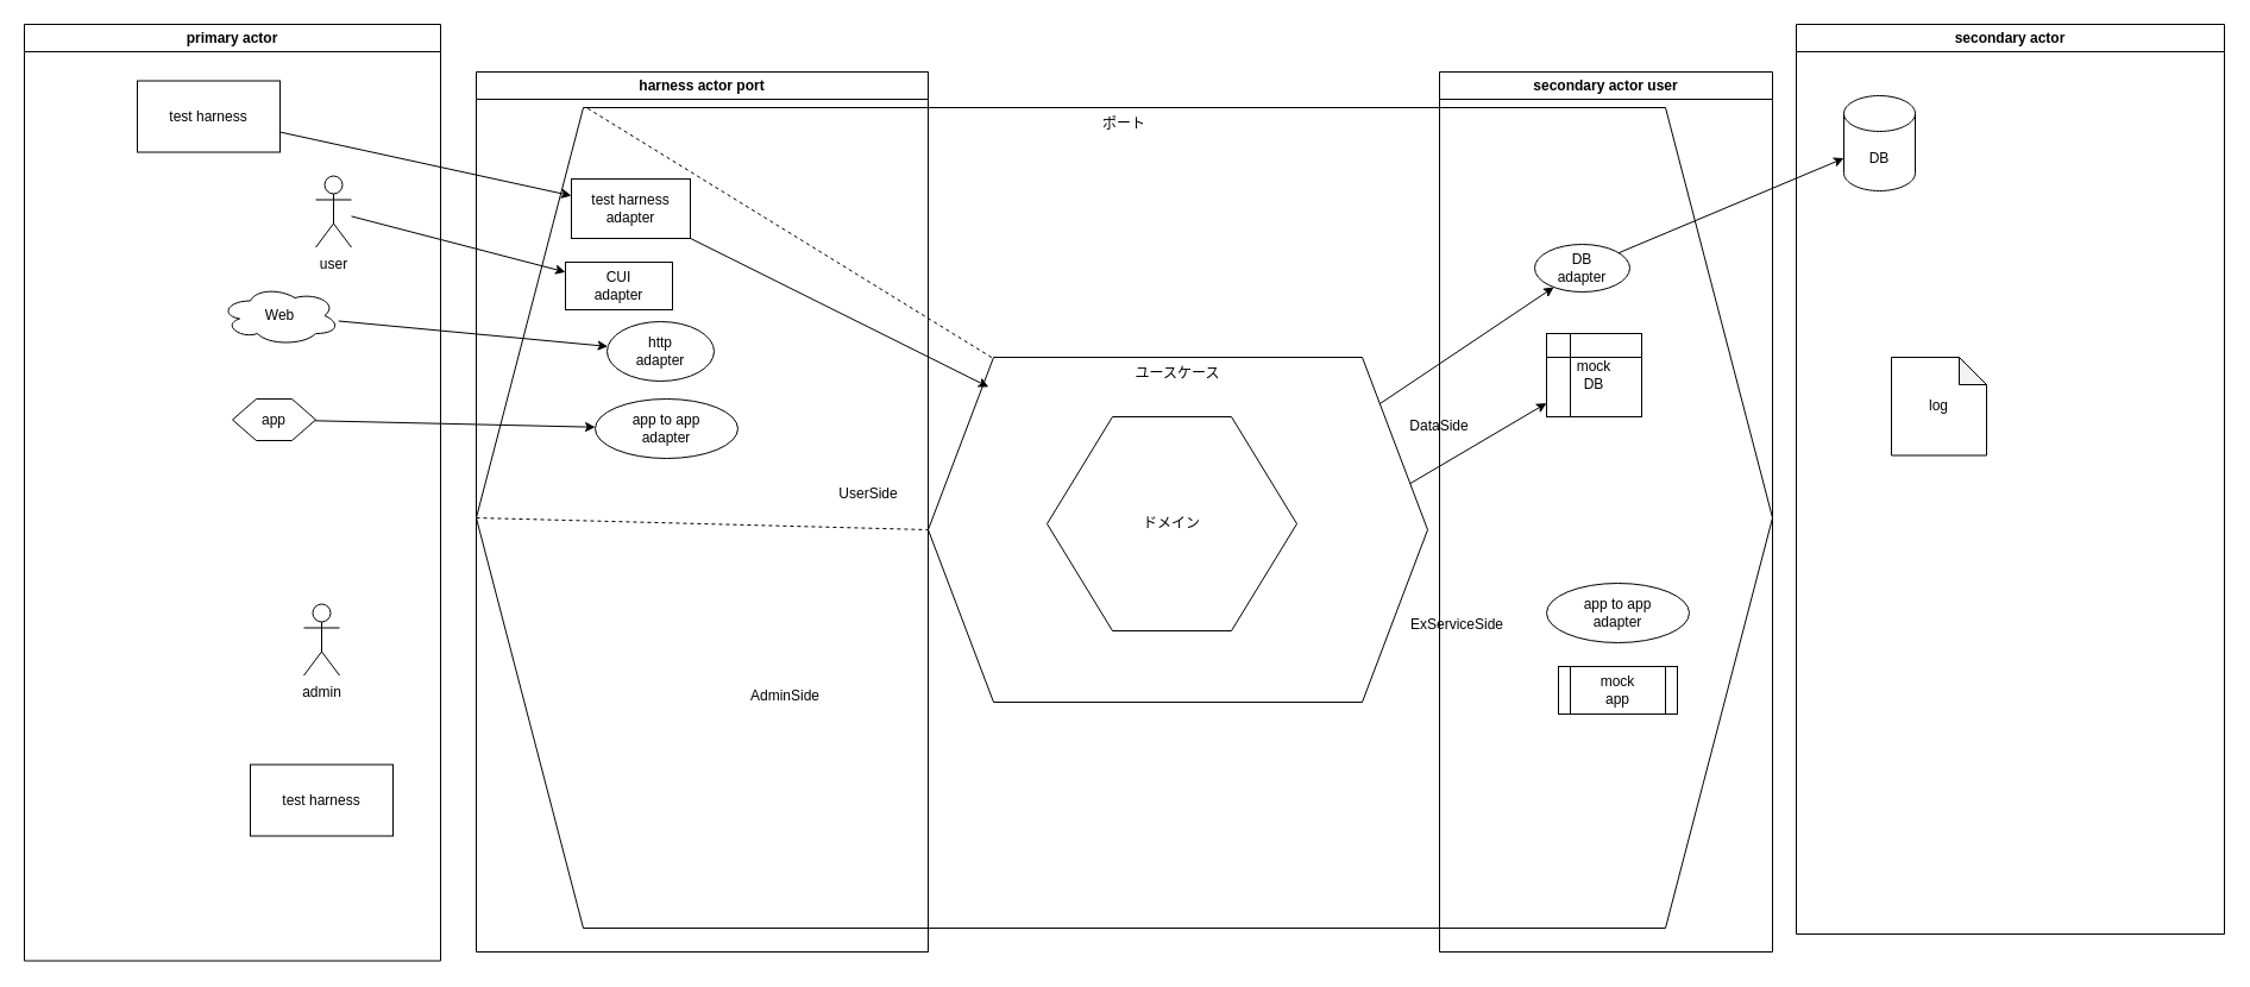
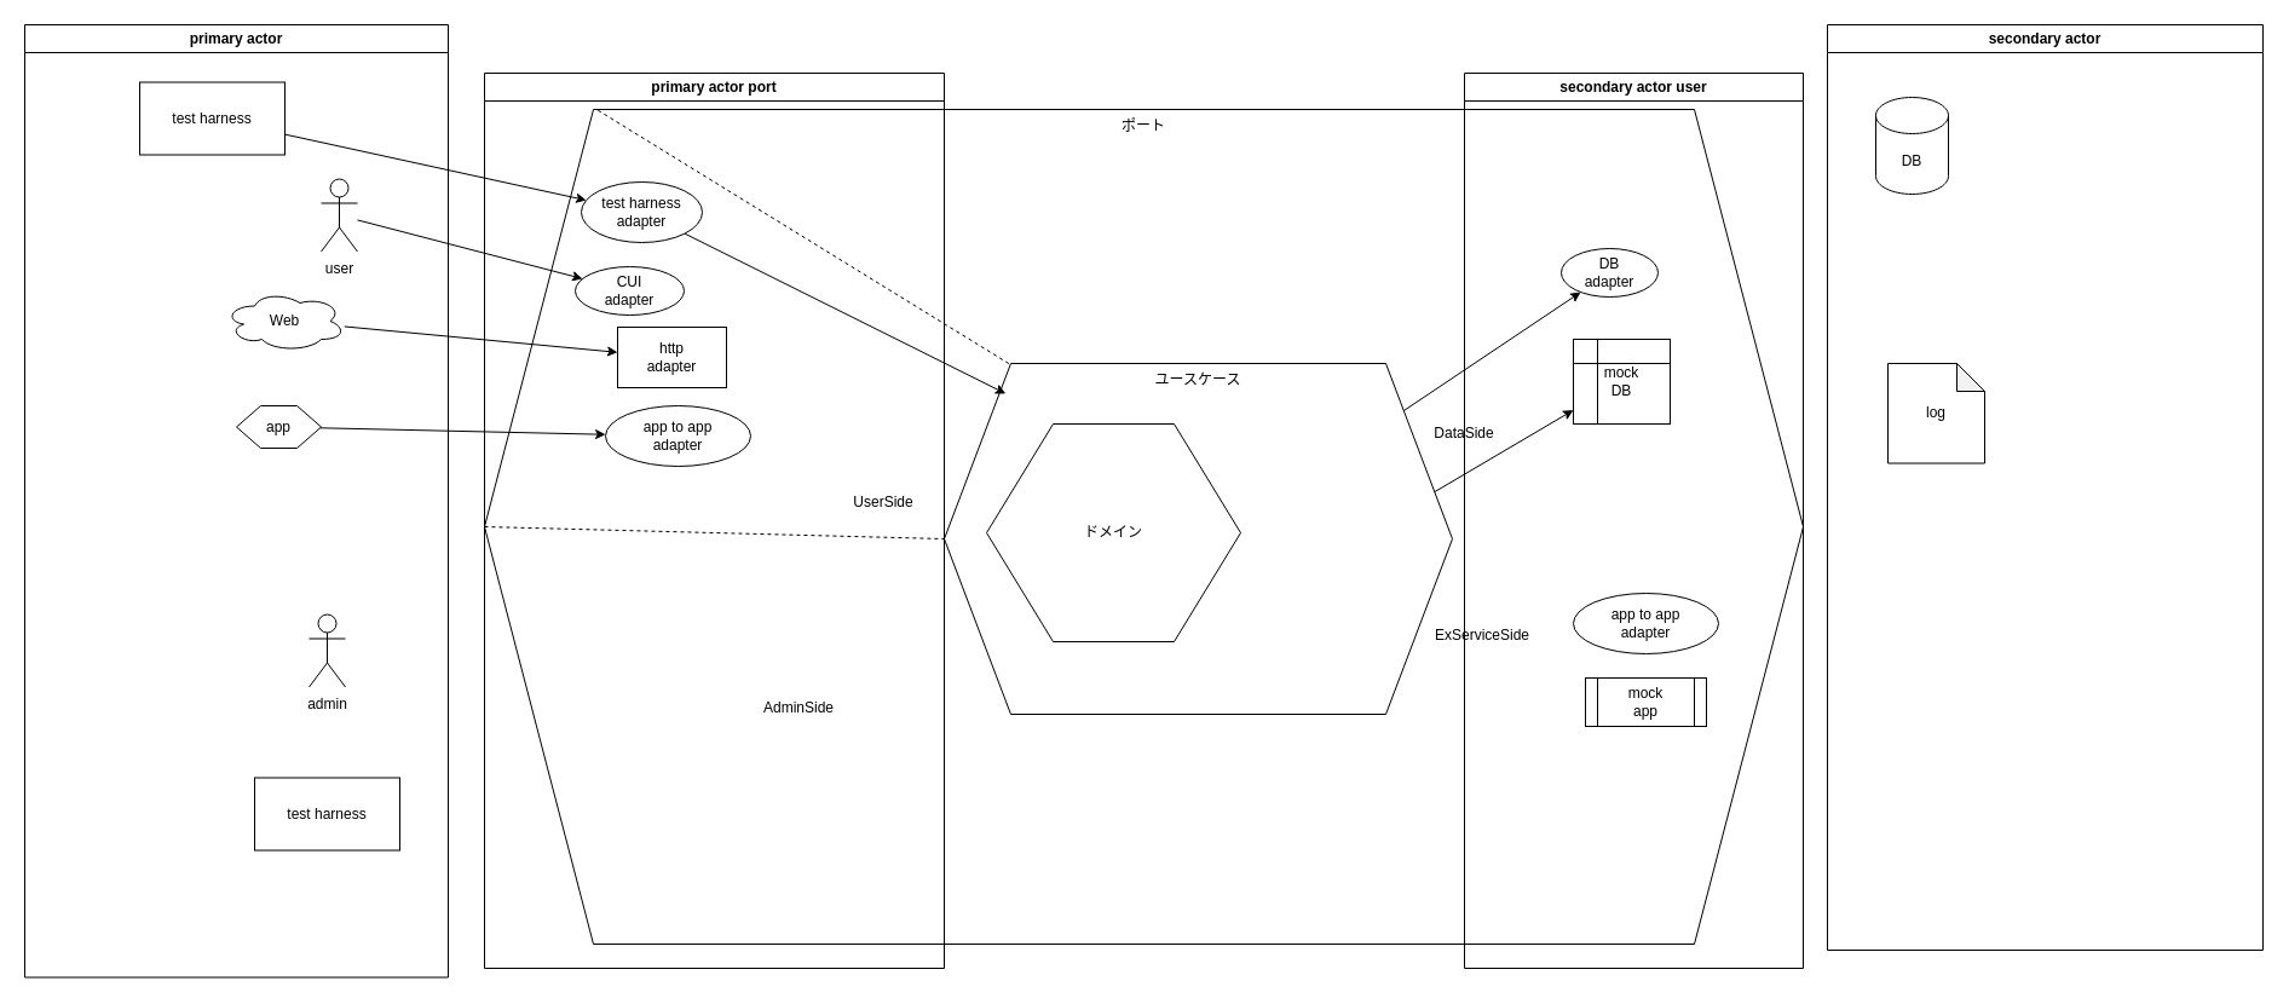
  <mxCell id="0" />
  <mxCell id="1" parent="0" />
  <mxCell id="2" value="ポート" style="shape=hexagon;perimeter=hexagonPerimeter2;whiteSpace=wrap;html=1;fixedSize=1;size=90;verticalAlign=top;" parent="1" vertex="1"><mxGeometry x="400" y="90" width="1090" height="690" as="geometry" /></mxCell>
  <mxCell id="3" value="ユースケース" style="shape=hexagon;perimeter=hexagonPerimeter2;whiteSpace=wrap;html=1;fixedSize=1;size=55;verticalAlign=top;" parent="1" vertex="1"><mxGeometry x="780" y="300" width="420" height="290" as="geometry" /></mxCell>
- <mxCell id="4" value="ドメイン" style="shape=hexagon;perimeter=hexagonPerimeter2;whiteSpace=wrap;html=1;fixedSize=1;size=55;" parent="1" vertex="1"><mxGeometry x="880" y="350" width="210" height="180" as="geometry" /></mxCell>
+ <mxCell id="4" value="ドメイン" style="shape=hexagon;perimeter=hexagonPerimeter2;whiteSpace=wrap;html=1;fixedSize=1;size=55;" parent="1" vertex="1"><mxGeometry x="815" y="350" width="210" height="180" as="geometry" /></mxCell>
  <mxCell id="5" value="&lt;div&gt;DataSide&lt;/div&gt;" style="text;html=1;align=center;verticalAlign=middle;whiteSpace=wrap;rounded=0;" parent="1" vertex="1"><mxGeometry x="1180" y="342.5" width="60" height="30" as="geometry" /></mxCell>
  <mxCell id="6" value="&lt;div&gt;mock&lt;/div&gt;&lt;div&gt;DB&lt;br&gt;&lt;/div&gt;" style="shape=internalStorage;whiteSpace=wrap;html=1;backgroundOutline=1;" parent="1" vertex="1"><mxGeometry x="1300" y="280" width="80" height="70" as="geometry" /></mxCell>
  <mxCell id="7" value="AdminSide" style="text;html=1;align=center;verticalAlign=middle;whiteSpace=wrap;rounded=0;" parent="1" vertex="1"><mxGeometry x="630" y="570" width="60" height="30" as="geometry" /></mxCell>
  <mxCell id="8" value="&lt;div&gt;DB&lt;/div&gt;&lt;div&gt;adapter&lt;br&gt;&lt;/div&gt;" style="ellipse;whiteSpace=wrap;html=1;" parent="1" vertex="1"><mxGeometry x="1290" y="205" width="80" height="40" as="geometry" /></mxCell>
  <mxCell id="9" value="" style="endArrow=classic;html=1;rounded=0;" edge="1" parent="1" source="21" target="35"><mxGeometry width="50" height="50" relative="1" as="geometry"><mxPoint x="800" y="370" as="sourcePoint" /><mxPoint x="850" y="320" as="targetPoint" /></mxGeometry></mxCell>
  <mxCell id="10" value="" style="endArrow=classic;html=1;rounded=0;" edge="1" parent="1" source="23" target="33"><mxGeometry width="50" height="50" relative="1" as="geometry"><mxPoint x="800" y="370" as="sourcePoint" /><mxPoint x="850" y="320" as="targetPoint" /></mxGeometry></mxCell>
  <mxCell id="11" value="" style="endArrow=classic;html=1;rounded=0;" edge="1" parent="1" source="24" target="32"><mxGeometry width="50" height="50" relative="1" as="geometry"><mxPoint x="800" y="370" as="sourcePoint" /><mxPoint x="850" y="320" as="targetPoint" /></mxGeometry></mxCell>
  <mxCell id="12" value="" style="endArrow=classic;html=1;rounded=0;" edge="1" parent="1" source="22" target="34"><mxGeometry width="50" height="50" relative="1" as="geometry"><mxPoint x="800" y="370" as="sourcePoint" /><mxPoint x="850" y="320" as="targetPoint" /></mxGeometry></mxCell>
  <mxCell id="13" value="" style="endArrow=classic;html=1;rounded=0;entryX=0.121;entryY=0.086;entryDx=0;entryDy=0;entryPerimeter=0;" edge="1" parent="1" source="35" target="3"><mxGeometry width="50" height="50" relative="1" as="geometry"><mxPoint x="800" y="370" as="sourcePoint" /><mxPoint x="850" y="320" as="targetPoint" /></mxGeometry></mxCell>
  <mxCell id="14" value="" style="endArrow=classic;html=1;rounded=0;exitX=0.904;exitY=0.135;exitDx=0;exitDy=0;exitPerimeter=0;" edge="1" parent="1" source="3" target="8"><mxGeometry width="50" height="50" relative="1" as="geometry"><mxPoint x="800" y="380" as="sourcePoint" /><mxPoint x="850" y="330" as="targetPoint" /></mxGeometry></mxCell>
  <mxCell id="15" value="" style="endArrow=classic;html=1;rounded=0;exitX=0.965;exitY=0.366;exitDx=0;exitDy=0;exitPerimeter=0;" edge="1" parent="1" source="3" target="6"><mxGeometry width="50" height="50" relative="1" as="geometry"><mxPoint x="800" y="380" as="sourcePoint" /><mxPoint x="850" y="330" as="targetPoint" /></mxGeometry></mxCell>
- <mxCell id="16" value="" style="endArrow=classic;html=1;rounded=0;" edge="1" parent="1" source="8" target="28"><mxGeometry width="50" height="50" relative="1" as="geometry"><mxPoint x="900" y="380" as="sourcePoint" /><mxPoint x="950" y="330" as="targetPoint" /></mxGeometry></mxCell>
  <mxCell id="17" value="&lt;div&gt;ExServiceSide&lt;/div&gt;" style="text;html=1;align=center;verticalAlign=middle;whiteSpace=wrap;rounded=0;" vertex="1" parent="1"><mxGeometry x="1170" y="510" width="110" height="30" as="geometry" /></mxCell>
  <mxCell id="18" value="&lt;div&gt;app to app&lt;/div&gt;&lt;div&gt;adapter&lt;br&gt;&lt;/div&gt;" style="ellipse;whiteSpace=wrap;html=1;" vertex="1" parent="1"><mxGeometry x="1300" y="490" width="120" height="50" as="geometry" /></mxCell>
  <mxCell id="19" value="&lt;div&gt;mock&lt;/div&gt;&lt;div&gt;app&lt;br&gt;&lt;/div&gt;" style="shape=process;whiteSpace=wrap;html=1;backgroundOutline=1;" vertex="1" parent="1"><mxGeometry x="1310" y="560" width="100" height="40" as="geometry" /></mxCell>
  <mxCell id="20" value="primary actor" style="swimlane;whiteSpace=wrap;html=1;" vertex="1" parent="1"><mxGeometry x="20" y="20" width="350" height="787.5" as="geometry" /></mxCell>
  <mxCell id="21" value="test harness" style="rounded=0;whiteSpace=wrap;html=1;" vertex="1" parent="20"><mxGeometry x="95" y="47.5" width="120" height="60" as="geometry" /></mxCell>
  <mxCell id="22" value="user" style="shape=umlActor;verticalLabelPosition=bottom;verticalAlign=top;html=1;outlineConnect=0;" parent="20" vertex="1"><mxGeometry x="245" y="127.5" width="30" height="60" as="geometry" /></mxCell>
  <mxCell id="23" value="Web" style="ellipse;shape=cloud;whiteSpace=wrap;html=1;" parent="20" vertex="1"><mxGeometry x="165" y="220" width="100" height="50" as="geometry" /></mxCell>
  <mxCell id="24" value="app" style="shape=hexagon;perimeter=hexagonPerimeter2;whiteSpace=wrap;html=1;fixedSize=1;" parent="20" vertex="1"><mxGeometry x="175" y="315" width="70" height="35" as="geometry" /></mxCell>
  <mxCell id="25" value="admin" style="shape=umlActor;verticalLabelPosition=bottom;verticalAlign=top;html=1;outlineConnect=0;" vertex="1" parent="20"><mxGeometry x="235" y="487.5" width="30" height="60" as="geometry" /></mxCell>
  <mxCell id="26" value="test harness" style="rounded=0;whiteSpace=wrap;html=1;" vertex="1" parent="20"><mxGeometry x="190" y="622.5" width="120" height="60" as="geometry" /></mxCell>
  <mxCell id="27" value="secondary actor" style="swimlane;whiteSpace=wrap;html=1;" vertex="1" parent="1"><mxGeometry x="1510" y="20" width="360" height="765" as="geometry" /></mxCell>
  <mxCell id="28" value="DB" style="shape=cylinder3;whiteSpace=wrap;html=1;boundedLbl=1;backgroundOutline=1;size=15;" parent="27" vertex="1"><mxGeometry x="40" y="60" width="60" height="80" as="geometry" /></mxCell>
- <mxCell id="29" value="log" style="shape=note;whiteSpace=wrap;html=1;backgroundOutline=1;darkOpacity=0.05;size=23;" parent="27" vertex="1"><mxGeometry x="80" y="280" width="80" height="82.5" as="geometry" /></mxCell>
+ <mxCell id="29" value="log" style="shape=note;whiteSpace=wrap;html=1;backgroundOutline=1;darkOpacity=0.05;size=23;" parent="27" vertex="1"><mxGeometry x="50" y="280" width="80" height="82.5" as="geometry" /></mxCell>
  <mxCell id="30" value="secondary actor user" style="swimlane;whiteSpace=wrap;html=1;" vertex="1" parent="1"><mxGeometry x="1210" y="60" width="280" height="740" as="geometry" /></mxCell>
- <mxCell id="31" value="harness actor port" style="swimlane;whiteSpace=wrap;html=1;" vertex="1" parent="1"><mxGeometry x="400" y="60" width="380" height="740" as="geometry" /></mxCell>
+ <mxCell id="31" value="primary actor port" style="swimlane;whiteSpace=wrap;html=1;" vertex="1" parent="1"><mxGeometry x="400" y="60" width="380" height="740" as="geometry" /></mxCell>
  <mxCell id="32" value="&lt;div&gt;app to app&lt;/div&gt;&lt;div&gt;adapter&lt;br&gt;&lt;/div&gt;" style="ellipse;whiteSpace=wrap;html=1;" parent="31" vertex="1"><mxGeometry x="100" y="275" width="120" height="50" as="geometry" /></mxCell>
- <mxCell id="33" value="&lt;div&gt;http&lt;/div&gt;&lt;div&gt;adapter&lt;br&gt;&lt;/div&gt;" style="ellipse;whiteSpace=wrap;html=1;" parent="31" vertex="1"><mxGeometry x="110" y="210" width="90" height="50" as="geometry" /></mxCell>
- <mxCell id="34" value="&lt;div&gt;CUI&lt;/div&gt;&lt;div&gt;adapter&lt;br&gt;&lt;/div&gt;" style="whiteSpace=wrap;html=1;rounded=0;" parent="31" vertex="1"><mxGeometry x="75" y="160" width="90" height="40" as="geometry" /></mxCell>
- <mxCell id="35" value="&lt;div&gt;test harness&lt;/div&gt;&lt;div&gt;adapter&lt;br&gt;&lt;/div&gt;" style="whiteSpace=wrap;html=1;rounded=0;" parent="31" vertex="1"><mxGeometry x="80" y="90" width="100" height="50" as="geometry" /></mxCell>
+ <mxCell id="33" value="&lt;div&gt;http&lt;/div&gt;&lt;div&gt;adapter&lt;br&gt;&lt;/div&gt;" style="whiteSpace=wrap;html=1;rounded=0;" parent="31" vertex="1"><mxGeometry x="110" y="210" width="90" height="50" as="geometry" /></mxCell>
+ <mxCell id="34" value="&lt;div&gt;CUI&lt;/div&gt;&lt;div&gt;adapter&lt;br&gt;&lt;/div&gt;" style="ellipse;whiteSpace=wrap;html=1;" parent="31" vertex="1"><mxGeometry x="75" y="160" width="90" height="40" as="geometry" /></mxCell>
+ <mxCell id="35" value="&lt;div&gt;test harness&lt;/div&gt;&lt;div&gt;adapter&lt;br&gt;&lt;/div&gt;" style="ellipse;whiteSpace=wrap;html=1;" parent="31" vertex="1"><mxGeometry x="80" y="90" width="100" height="50" as="geometry" /></mxCell>
  <mxCell id="36" value="&lt;div&gt;UserSide&lt;/div&gt;" style="text;html=1;align=center;verticalAlign=middle;whiteSpace=wrap;rounded=0;" parent="31" vertex="1"><mxGeometry x="300" y="340" width="60" height="30" as="geometry" /></mxCell>
  <mxCell id="37" value="" style="endArrow=none;dashed=1;html=1;rounded=0;exitX=0.086;exitY=0.001;exitDx=0;exitDy=0;exitPerimeter=0;entryX=0.129;entryY=0.002;entryDx=0;entryDy=0;entryPerimeter=0;" edge="1" parent="1" source="2" target="3"><mxGeometry width="50" height="50" relative="1" as="geometry"><mxPoint x="910" y="480" as="sourcePoint" /><mxPoint x="960" y="430" as="targetPoint" /></mxGeometry></mxCell>
  <mxCell id="38" value="" style="endArrow=none;dashed=1;html=1;rounded=0;exitX=0;exitY=0.5;exitDx=0;exitDy=0;entryX=0;entryY=0.5;entryDx=0;entryDy=0;" edge="1" parent="1" source="2" target="3"><mxGeometry width="50" height="50" relative="1" as="geometry"><mxPoint x="770" y="440" as="sourcePoint" /><mxPoint x="820" y="390" as="targetPoint" /></mxGeometry></mxCell>
